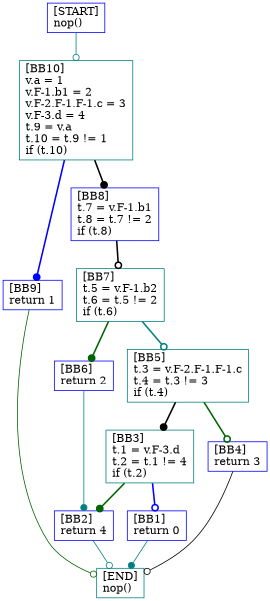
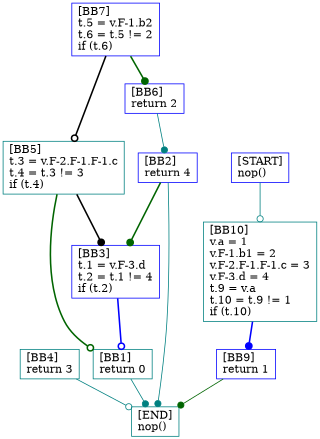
  digraph {
    node [color=teal shape=box]
    edge [arrowhead=dot color=teal penwidth=2]
    n1 [label="[BB10]\lv.a = 1\lv.F-1.b1 = 2\lv.F-2.F-1.F-1.c = 3\lv.F-3.d = 4\lt.9 = v.a\lt.10 = t.9 != 1\lif (t.10)\l"]
    n2 [color=blue label="[BB9]\lreturn 1\l"]
-   n3 [color=blue label="[BB8]\lt.7 = v.F-1.b1\lt.8 = t.7 != 2\lif (t.8)\l"]
    n4 [label="[END]\lnop()\l"]
-   n5 [label="[BB7]\lt.5 = v.F-1.b2\lt.6 = t.5 != 2\lif (t.6)\l"]
+   n5 [color=blue label="[BB7]\lt.5 = v.F-1.b2\lt.6 = t.5 != 2\lif (t.6)\l"]
    n6 [label="[BB5]\lt.3 = v.F-2.F-1.F-1.c\lt.4 = t.3 != 3\lif (t.4)\l"]
    n7 [color=blue label="[BB6]\lreturn 2\l"]
-   n8 [label="[BB3]\lt.1 = v.F-3.d\lt.2 = t.1 != 4\lif (t.2)\l"]
-   n9 [color=blue label="[BB4]\lreturn 3\l"]
+   n8 [color=blue label="[BB3]\lt.1 = v.F-3.d\lt.2 = t.1 != 4\lif (t.2)\l"]
+   n9 [label="[BB4]\lreturn 3\l"]
    n10 [color=blue label="[BB2]\lreturn 4\l"]
-   n11 [color=blue label="[BB1]\lreturn 0\l"]
+   n11 [label="[BB1]\lreturn 0\l"]
    n12 [color=blue label="[START]\lnop()\l"]
    n1 -> n2 [color=blue]
-   n1 -> n3 [color=black]
-   n2 -> n4 [arrowhead=odot color=darkgreen penwidth=""]
-   n3 -> n5 [arrowhead=odot color=black]
-   n5 -> n6 [arrowhead=odot]
+   n2 -> n4 [color=darkgreen penwidth=""]
+   n5 -> n6 [arrowhead=odot color=black]
    n5 -> n7 [color=darkgreen]
    n6 -> n8 [color=black]
-   n6 -> n9 [arrowhead=odot color=darkgreen]
+   n6 -> n11 [arrowhead=odot color=darkgreen]
    n7 -> n10 [penwidth=""]
-   n8 -> n10 [color=darkgreen]
+   n10 -> n8 [color=darkgreen]
    n8 -> n11 [arrowhead=odot color=blue]
-   n9 -> n4 [arrowhead=odot color=black penwidth=""]
-   n10 -> n4 [arrowhead=odot penwidth=""]
+   n9 -> n4 [arrowhead=odot penwidth=""]
+   n10 -> n4 [penwidth=""]
    n11 -> n4 [penwidth=""]
    n12 -> n1 [arrowhead=odot penwidth=""]
  }
